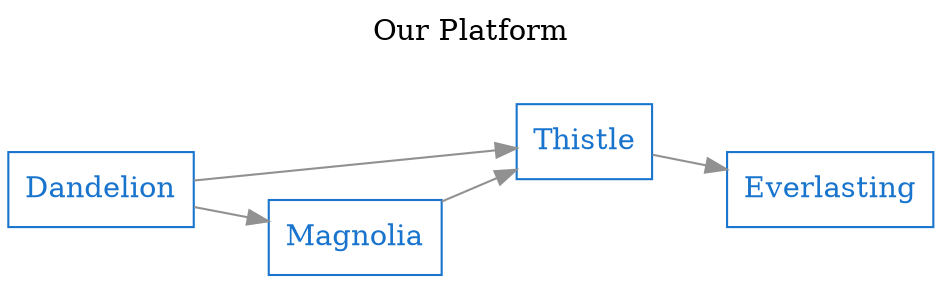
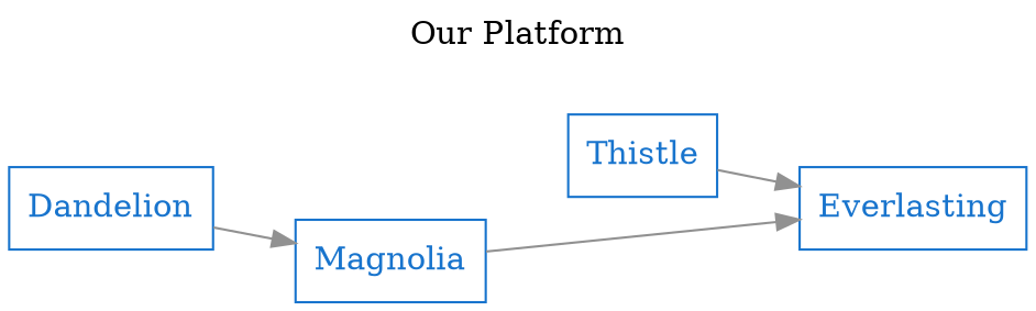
  digraph {
    label="Our Platform"
    labelloc=top
    rankdir=LR
    node [color=dodgerblue3 fontcolor=dodgerblue3 penwidth=1 shape=box]
    edge [color=gray57]
    n1 [label=Magnolia]
    n2 [label=Thistle]
    n3 [label=Everlasting]
    n4 [label=Dandelion]
-   n1 -> n2
+   n1 -> n3
    n2 -> n3
    n4 -> n1
-   n4 -> n2
  }
